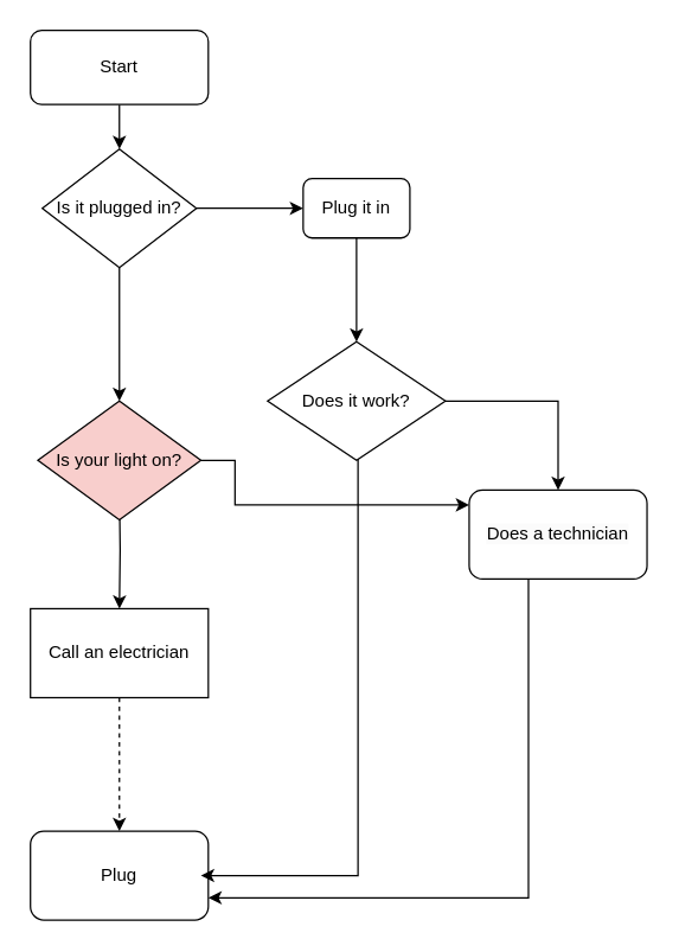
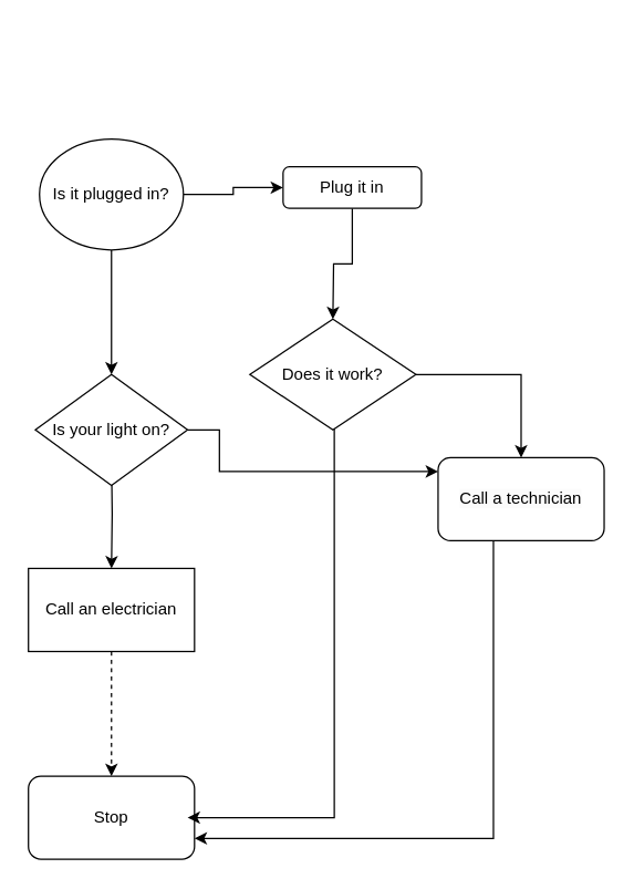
  <mxCell id="0" />
  <mxCell id="1" parent="0" />
- <mxCell id="2" value="" style="edgeStyle=orthogonalEdgeStyle;rounded=0;orthogonalLoop=1;jettySize=auto;html=1;" edge="1" parent="1" source="3" target="7"><mxGeometry relative="1" as="geometry" /></mxCell>
- <mxCell id="3" value="Start" style="rounded=1;whiteSpace=wrap;html=1;" vertex="1" parent="1"><mxGeometry x="20" width="120" height="50" as="geometry" y="20" /></mxCell>
- <mxCell id="4" value="Plug" style="rounded=1;whiteSpace=wrap;html=1;" vertex="1" parent="1"><mxGeometry x="20" y="560" width="120" height="60" as="geometry" /></mxCell>
+ <mxCell id="4" value="Stop" style="rounded=1;whiteSpace=wrap;html=1;" vertex="1" parent="1"><mxGeometry x="20" y="560" width="120" height="60" as="geometry" /></mxCell>
  <mxCell id="5" value="" style="edgeStyle=orthogonalEdgeStyle;rounded=0;orthogonalLoop=1;jettySize=auto;html=1;" edge="1" parent="1" source="7" target="9"><mxGeometry relative="1" as="geometry" /></mxCell>
  <mxCell id="6" value="" style="edgeStyle=orthogonalEdgeStyle;rounded=0;orthogonalLoop=1;jettySize=auto;html=1;" edge="1" parent="1" source="7"><mxGeometry relative="1" as="geometry"><mxPoint x="80" y="270" as="targetPoint" /></mxGeometry></mxCell>
- <mxCell id="7" value="Is it plugged in?" style="rhombus;whiteSpace=wrap;html=1;" vertex="1" parent="1"><mxGeometry x="28" y="100" width="104" height="80" as="geometry" /></mxCell>
+ <mxCell id="7" value="Is it plugged in?" style="ellipse;whiteSpace=wrap;html=1;" vertex="1" parent="1"><mxGeometry x="28" y="100" width="104" height="80" as="geometry" /></mxCell>
  <mxCell id="8" value="" style="edgeStyle=orthogonalEdgeStyle;rounded=0;orthogonalLoop=1;jettySize=auto;html=1;" edge="1" parent="1" source="9"><mxGeometry relative="1" as="geometry"><mxPoint x="240" y="230" as="targetPoint" /></mxGeometry></mxCell>
- <mxCell id="9" value="Plug it in" style="rounded=1;whiteSpace=wrap;html=1;" vertex="1" parent="1"><mxGeometry x="204" y="120" width="72" height="40" as="geometry" /></mxCell>
+ <mxCell id="9" value="Plug it in" style="rounded=1;whiteSpace=wrap;html=1;" vertex="1" parent="1"><mxGeometry x="204" y="120" width="100" height="30" as="geometry" /></mxCell>
  <mxCell id="10" value="" style="edgeStyle=orthogonalEdgeStyle;rounded=0;orthogonalLoop=1;jettySize=auto;html=1;" edge="1" parent="1" target="12"><mxGeometry relative="1" as="geometry"><mxPoint x="80" y="330" as="sourcePoint" /></mxGeometry></mxCell>
  <mxCell id="11" value="" style="edgeStyle=orthogonalEdgeStyle;rounded=0;orthogonalLoop=1;jettySize=auto;html=1;dashed=1;" edge="1" parent="1" source="12" target="4"><mxGeometry relative="1" as="geometry" /></mxCell>
  <mxCell id="12" value="Call an electrician" style="whiteSpace=wrap;html=1;" vertex="1" parent="1"><mxGeometry x="20" y="410" width="120" height="60" as="geometry" /></mxCell>
  <mxCell id="13" value="" style="edgeStyle=orthogonalEdgeStyle;rounded=0;orthogonalLoop=1;jettySize=auto;html=1;" edge="1" parent="1" source="19" target="16"><mxGeometry relative="1" as="geometry"><mxPoint x="300" y="260" as="sourcePoint" /><Array as="points"><mxPoint x="376" y="270" /></Array></mxGeometry></mxCell>
  <mxCell id="14" value="" style="edgeStyle=orthogonalEdgeStyle;rounded=0;orthogonalLoop=1;jettySize=auto;html=1;entryX=1;entryY=0.5;entryDx=0;entryDy=0;" edge="1" parent="1"><mxGeometry relative="1" as="geometry"><mxPoint x="241" y="290" as="sourcePoint" /><mxPoint x="135" y="590" as="targetPoint" /><Array as="points"><mxPoint x="241" y="590" /></Array></mxGeometry></mxCell>
  <mxCell id="15" style="edgeStyle=orthogonalEdgeStyle;rounded=0;orthogonalLoop=1;jettySize=auto;html=1;entryX=1;entryY=0.75;entryDx=0;entryDy=0;" edge="1" parent="1" source="16" target="4"><mxGeometry relative="1" as="geometry"><Array as="points"><mxPoint x="356" y="605" /></Array></mxGeometry></mxCell>
- <mxCell id="16" value="&lt;span style=&quot;color: rgb(0, 0, 0); font-family: Helvetica; font-size: 12px; font-style: normal; font-variant-ligatures: normal; font-variant-caps: normal; font-weight: 400; letter-spacing: normal; orphans: 2; text-align: center; text-indent: 0px; text-transform: none; widows: 2; word-spacing: 0px; -webkit-text-stroke-width: 0px; background-color: rgb(251, 251, 251); text-decoration-thickness: initial; text-decoration-style: initial; text-decoration-color: initial; float: none; display: inline !important;&quot;&gt;Does a technician&lt;/span&gt;" style="whiteSpace=wrap;html=1;rounded=1;" vertex="1" parent="1"><mxGeometry x="316" y="330" width="120" height="60" as="geometry" /></mxCell>
+ <mxCell id="16" value="&lt;span style=&quot;color: rgb(0, 0, 0); font-family: Helvetica; font-size: 12px; font-style: normal; font-variant-ligatures: normal; font-variant-caps: normal; font-weight: 400; letter-spacing: normal; orphans: 2; text-align: center; text-indent: 0px; text-transform: none; widows: 2; word-spacing: 0px; -webkit-text-stroke-width: 0px; background-color: rgb(251, 251, 251); text-decoration-thickness: initial; text-decoration-style: initial; text-decoration-color: initial; float: none; display: inline !important;&quot;&gt;Call a technician&lt;/span&gt;" style="whiteSpace=wrap;html=1;rounded=1;" vertex="1" parent="1"><mxGeometry x="316" y="330" width="120" height="60" as="geometry" /></mxCell>
  <mxCell id="17" value="" style="edgeStyle=orthogonalEdgeStyle;rounded=0;orthogonalLoop=1;jettySize=auto;html=1;" edge="1" parent="1" source="18" target="16"><mxGeometry relative="1" as="geometry"><Array as="points"><mxPoint x="158" y="310" /><mxPoint x="158" y="340" /></Array></mxGeometry></mxCell>
- <mxCell id="18" value="Is your light on?" style="rhombus;whiteSpace=wrap;html=1;fillColor=#f8cecc;" vertex="1" parent="1"><mxGeometry x="25" y="270" width="110" height="80" as="geometry" /></mxCell>
+ <mxCell id="18" value="Is your light on?" style="rhombus;whiteSpace=wrap;html=1;" vertex="1" parent="1"><mxGeometry x="25" y="270" width="110" height="80" as="geometry" /></mxCell>
  <mxCell id="19" value="Does it work?" style="rhombus;whiteSpace=wrap;html=1;" vertex="1" parent="1"><mxGeometry x="180" y="230" width="120" height="80" as="geometry" /></mxCell>
